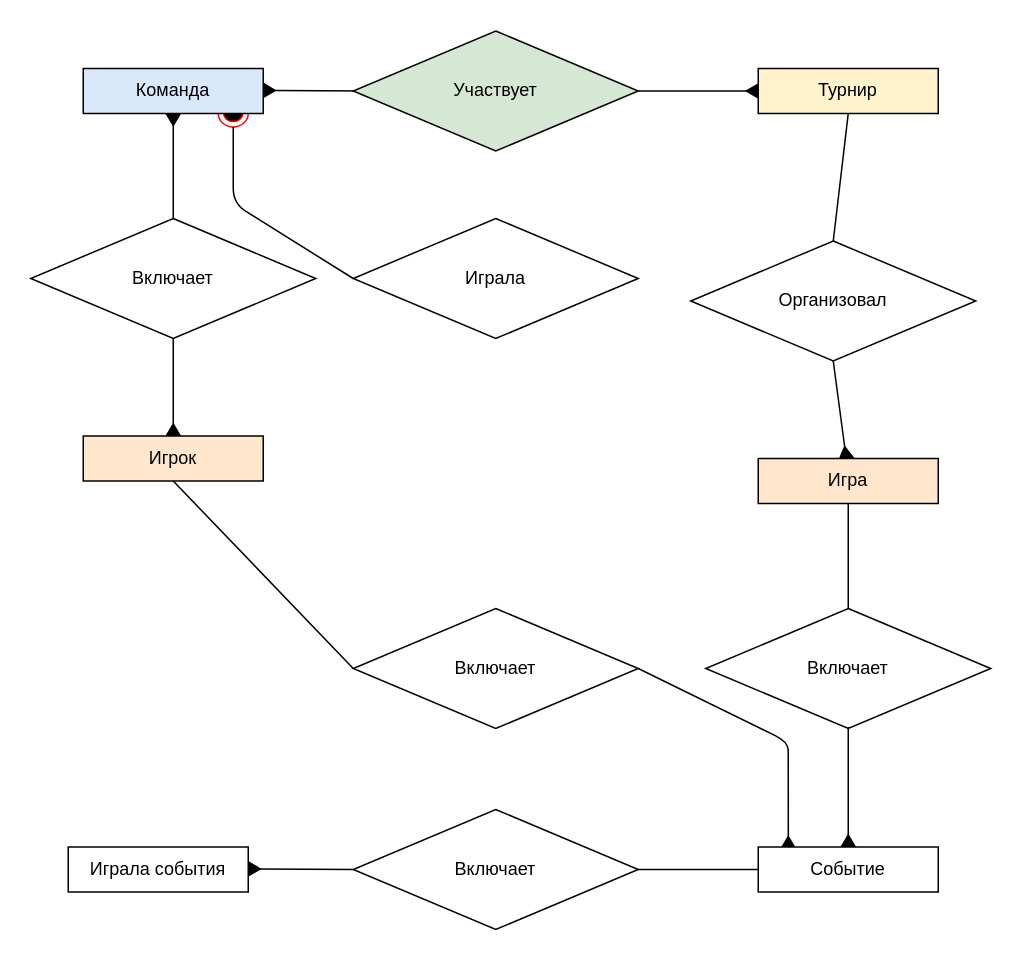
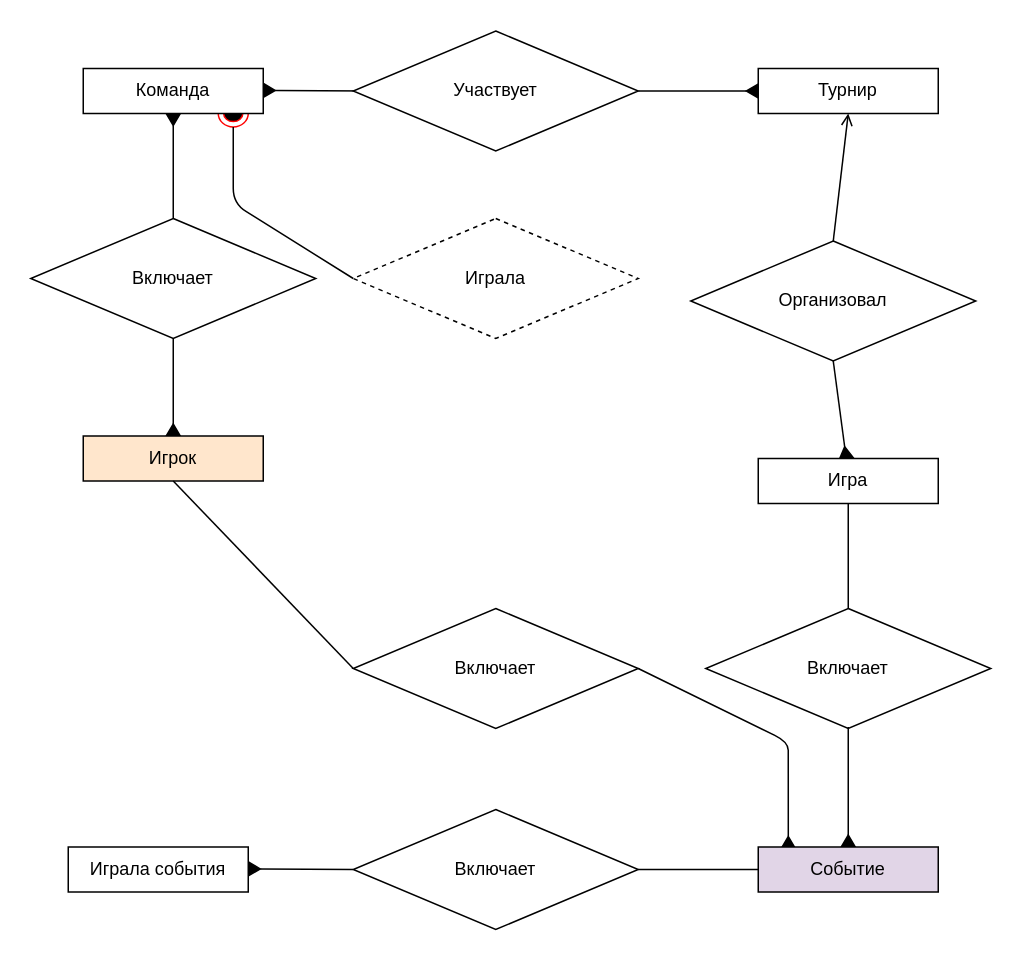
  <mxCell id="0" />
  <mxCell id="1" parent="0" />
  <mxCell id="2" value="" style="ellipse;html=1;shape=endState;fillColor=#000000;strokeColor=#ff0000;" vertex="1" parent="1"><mxGeometry x="145" y="66" width="20" height="18" as="geometry" /></mxCell>
  <mxCell id="3" value="" style="endArrow=diamondThin;endFill=1;endSize=16;html=1;exitX=1;exitY=0.5;exitDx=0;exitDy=0;" edge="1" parent="1" source="9"><mxGeometry width="160" relative="1" as="geometry"><mxPoint x="125" y="220" as="sourcePoint" /><mxPoint x="515" y="60" as="targetPoint" /></mxGeometry></mxCell>
  <mxCell id="4" value="" style="endArrow=diamondThin;endFill=1;endSize=16;html=1;exitX=0.5;exitY=1;exitDx=0;exitDy=0;" edge="1" parent="1"><mxGeometry width="160" relative="1" as="geometry"><mxPoint x="115" y="210" as="sourcePoint" /><mxPoint x="115" y="300" as="targetPoint" /></mxGeometry></mxCell>
  <mxCell id="5" value="" style="endArrow=diamondThin;endFill=1;endSize=16;html=1;exitX=1;exitY=0.5;exitDx=0;exitDy=0;entryX=0.167;entryY=0.367;entryDx=0;entryDy=0;entryPerimeter=0;" edge="1" parent="1" source="20" target="19"><mxGeometry width="160" relative="1" as="geometry"><mxPoint x="415" y="434" as="sourcePoint" /><mxPoint x="525" y="563.99" as="targetPoint" /><Array as="points"><mxPoint x="525" y="494" /><mxPoint x="525" y="505" /></Array></mxGeometry></mxCell>
  <mxCell id="6" value="" style="endArrow=diamondThin;endFill=1;endSize=16;html=1;exitX=0.5;exitY=0;exitDx=0;exitDy=0;" edge="1" parent="1" source="24"><mxGeometry width="160" relative="1" as="geometry"><mxPoint x="135" y="115.5" as="sourcePoint" /><mxPoint x="115" y="65" as="targetPoint" /></mxGeometry></mxCell>
  <mxCell id="7" value="" style="endArrow=diamondThin;endFill=1;endSize=16;html=1;" edge="1" parent="1"><mxGeometry width="160" relative="1" as="geometry"><mxPoint x="245" y="60" as="sourcePoint" /><mxPoint x="165" y="59.5" as="targetPoint" /></mxGeometry></mxCell>
- <mxCell id="8" value="Команда" style="rounded=0;whiteSpace=wrap;html=1;fillColor=#dae8fc;" vertex="1" parent="1"><mxGeometry x="55" y="45" width="120" height="30" as="geometry" /></mxCell>
- <mxCell id="9" value="Участвует" style="rhombus;whiteSpace=wrap;html=1;fillColor=#d5e8d4;" vertex="1" parent="1"><mxGeometry x="235" y="20" width="190" height="80" as="geometry" /></mxCell>
- <mxCell id="10" value="Турнир" style="rounded=0;whiteSpace=wrap;html=1;fillColor=#fff2cc;" vertex="1" parent="1"><mxGeometry x="505" y="45" width="120" height="30" as="geometry" /></mxCell>
+ <mxCell id="8" value="Команда" style="rounded=0;whiteSpace=wrap;html=1;" vertex="1" parent="1"><mxGeometry x="55" y="45" width="120" height="30" as="geometry" /></mxCell>
+ <mxCell id="9" value="Участвует" style="rhombus;whiteSpace=wrap;html=1;" vertex="1" parent="1"><mxGeometry x="235" y="20" width="190" height="80" as="geometry" /></mxCell>
+ <mxCell id="10" value="Турнир" style="rounded=0;whiteSpace=wrap;html=1;" vertex="1" parent="1"><mxGeometry x="505" y="45" width="120" height="30" as="geometry" /></mxCell>
  <mxCell id="11" value="Организовал" style="rhombus;whiteSpace=wrap;html=1;" vertex="1" parent="1"><mxGeometry x="460" y="160" width="190" height="80" as="geometry" /></mxCell>
- <mxCell id="12" value="" style="endArrow=none;html=1;entryX=0.5;entryY=1;entryDx=0;entryDy=0;exitX=0.5;exitY=0;exitDx=0;exitDy=0;" edge="1" parent="1" source="11" target="10"><mxGeometry width="50" height="50" relative="1" as="geometry"><mxPoint x="55" y="295" as="sourcePoint" /><mxPoint x="105" y="245" as="targetPoint" /></mxGeometry></mxCell>
+ <mxCell id="12" value="" style="endArrow=open;html=1;entryX=0.5;entryY=1;entryDx=0;entryDy=0;exitX=0.5;exitY=0;exitDx=0;exitDy=0;" edge="1" parent="1" source="11" target="10"><mxGeometry width="50" height="50" relative="1" as="geometry"><mxPoint x="55" y="295" as="sourcePoint" /><mxPoint x="105" y="245" as="targetPoint" /></mxGeometry></mxCell>
  <mxCell id="13" value="" style="endArrow=diamondThin;endFill=1;endSize=16;html=1;exitX=0.5;exitY=1;exitDx=0;exitDy=0;" edge="1" parent="1" source="11"><mxGeometry width="160" relative="1" as="geometry"><mxPoint x="545" y="335.5" as="sourcePoint" /><mxPoint x="565" y="315" as="targetPoint" /></mxGeometry></mxCell>
- <mxCell id="14" value="Игра" style="rounded=0;whiteSpace=wrap;html=1;fillColor=#ffe6cc;" vertex="1" parent="1"><mxGeometry x="505" y="305" width="120" height="30" as="geometry" /></mxCell>
- <mxCell id="15" value="Играла" style="rhombus;whiteSpace=wrap;html=1;" vertex="1" parent="1"><mxGeometry x="235" y="145" width="190" height="80" as="geometry" /></mxCell>
+ <mxCell id="14" value="Игра" style="rounded=0;whiteSpace=wrap;html=1;" vertex="1" parent="1"><mxGeometry x="505" y="305" width="120" height="30" as="geometry" /></mxCell>
+ <mxCell id="15" value="Играла" style="rhombus;whiteSpace=wrap;html=1;dashed=1;" vertex="1" parent="1"><mxGeometry x="235" y="145" width="190" height="80" as="geometry" /></mxCell>
  <mxCell id="16" value="Включает" style="rhombus;whiteSpace=wrap;html=1;" vertex="1" parent="1"><mxGeometry x="470" y="405" width="190" height="80" as="geometry" /></mxCell>
  <mxCell id="17" value="" style="endArrow=none;html=1;entryX=0.5;entryY=1;entryDx=0;entryDy=0;exitX=0.5;exitY=0;exitDx=0;exitDy=0;" edge="1" parent="1" source="16"><mxGeometry width="50" height="50" relative="1" as="geometry"><mxPoint x="55" y="555" as="sourcePoint" /><mxPoint x="565" y="335" as="targetPoint" /></mxGeometry></mxCell>
  <mxCell id="18" value="" style="endArrow=diamondThin;endFill=1;endSize=16;html=1;exitX=0.5;exitY=1;exitDx=0;exitDy=0;" edge="1" parent="1"><mxGeometry width="160" relative="1" as="geometry"><mxPoint x="565" y="484" as="sourcePoint" /><mxPoint x="565" y="574" as="targetPoint" /></mxGeometry></mxCell>
- <mxCell id="19" value="Событие" style="rounded=0;whiteSpace=wrap;html=1;" vertex="1" parent="1"><mxGeometry x="505" y="564" width="120" height="30" as="geometry" /></mxCell>
+ <mxCell id="19" value="Событие" style="rounded=0;whiteSpace=wrap;html=1;fillColor=#e1d5e7;" vertex="1" parent="1"><mxGeometry x="505" y="564" width="120" height="30" as="geometry" /></mxCell>
  <mxCell id="20" value="Включает" style="rhombus;whiteSpace=wrap;html=1;" vertex="1" parent="1"><mxGeometry x="235" y="405" width="190" height="80" as="geometry" /></mxCell>
  <mxCell id="21" value="Включает" style="rhombus;whiteSpace=wrap;html=1;" vertex="1" parent="1"><mxGeometry x="235" y="539" width="190" height="80" as="geometry" /></mxCell>
  <mxCell id="22" value="" style="endArrow=diamondThin;endFill=1;endSize=16;html=1;" edge="1" parent="1"><mxGeometry width="160" relative="1" as="geometry"><mxPoint x="235" y="579" as="sourcePoint" /><mxPoint x="155" y="578.5" as="targetPoint" /></mxGeometry></mxCell>
  <mxCell id="23" value="Играла события" style="rounded=0;whiteSpace=wrap;html=1;" vertex="1" parent="1"><mxGeometry x="45" y="564" width="120" height="30" as="geometry" /></mxCell>
  <mxCell id="24" value="Включает" style="rhombus;whiteSpace=wrap;html=1;" vertex="1" parent="1"><mxGeometry x="20" y="145" width="190" height="80" as="geometry" /></mxCell>
  <mxCell id="25" value="" style="endArrow=none;html=1;entryX=1;entryY=0.5;entryDx=0;entryDy=0;exitX=0;exitY=0.5;exitDx=0;exitDy=0;" edge="1" parent="1" source="19" target="21"><mxGeometry width="50" height="50" relative="1" as="geometry"><mxPoint x="575" y="415" as="sourcePoint" /><mxPoint x="575" y="345" as="targetPoint" /></mxGeometry></mxCell>
  <mxCell id="26" value="Игрок" style="rounded=0;whiteSpace=wrap;html=1;fillColor=#ffe6cc;" vertex="1" parent="1"><mxGeometry x="55" y="290" width="120" height="30" as="geometry" /></mxCell>
  <mxCell id="27" value="" style="endArrow=none;html=1;entryX=0;entryY=0.5;entryDx=0;entryDy=0;exitX=0.5;exitY=1;exitDx=0;exitDy=0;" edge="1" parent="1" source="26" target="20"><mxGeometry width="50" height="50" relative="1" as="geometry"><mxPoint x="25" y="695" as="sourcePoint" /><mxPoint x="75" y="645" as="targetPoint" /></mxGeometry></mxCell>
  <mxCell id="28" value="" style="endArrow=none;html=1;entryX=0;entryY=0.5;entryDx=0;entryDy=0;exitX=0.5;exitY=1;exitDx=0;exitDy=0;" edge="1" parent="1" source="2" target="15"><mxGeometry width="50" height="50" relative="1" as="geometry"><mxPoint x="150" y="275" as="sourcePoint" /><mxPoint x="200" y="225" as="targetPoint" /><Array as="points"><mxPoint x="155" y="135" /></Array></mxGeometry></mxCell>
